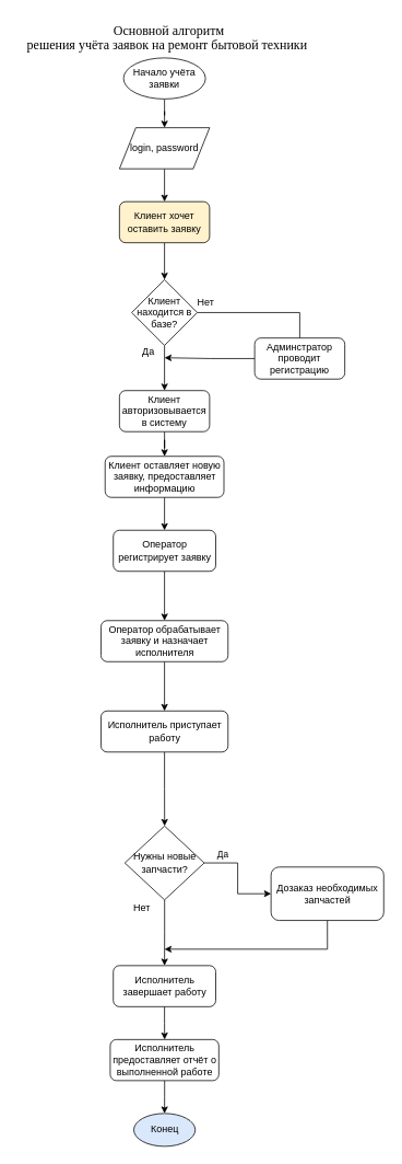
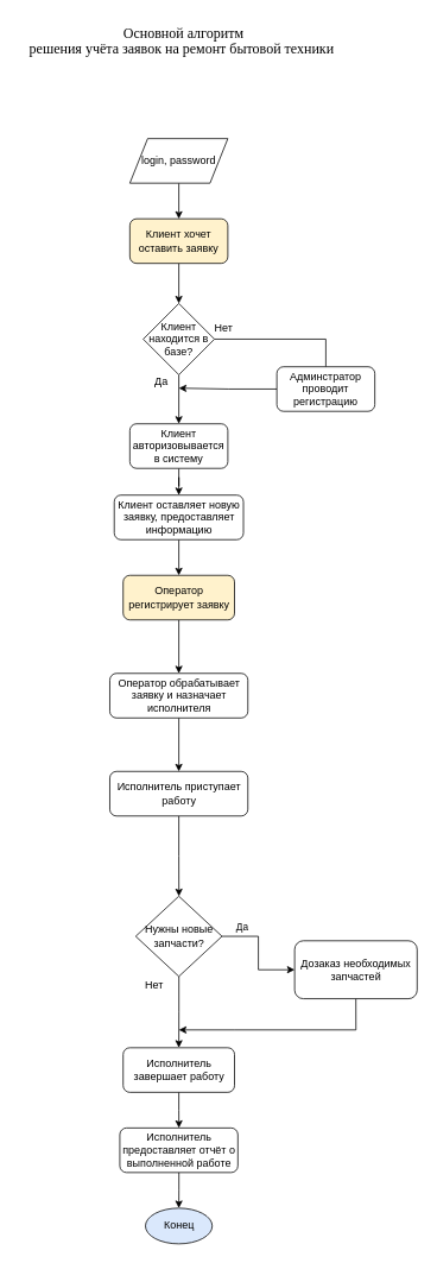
  <mxCell id="0" />
  <mxCell id="1" parent="0" />
  <mxCell id="2" style="edgeStyle=orthogonalEdgeStyle;rounded=0;orthogonalLoop=1;jettySize=auto;html=1;" edge="1" parent="1" source="24" target="26"><mxGeometry relative="1" as="geometry"><mxPoint x="205" y="835" as="sourcePoint" /><mxPoint x="200.04" y="855" as="targetPoint" /></mxGeometry></mxCell>
  <mxCell id="3" value="Да" style="edgeStyle=orthogonalEdgeStyle;rounded=0;orthogonalLoop=1;jettySize=auto;html=1;" edge="1" parent="1" source="28" target="5"><mxGeometry x="-0.615" y="10" relative="1" as="geometry"><mxPoint as="offset" /><mxPoint x="285" y="1080" as="sourcePoint" /></mxGeometry></mxCell>
  <mxCell id="4" style="edgeStyle=orthogonalEdgeStyle;rounded=0;orthogonalLoop=1;jettySize=auto;html=1;exitX=0.5;exitY=1;exitDx=0;exitDy=0;" edge="1" parent="1" source="5"><mxGeometry relative="1" as="geometry"><mxPoint x="200" y="1155" as="targetPoint" /><Array as="points"><mxPoint x="399" y="1155" /><mxPoint x="263" y="1155" /></Array></mxGeometry></mxCell>
  <mxCell id="5" value="Дозаказ необходимых запчастей" style="rounded=1;whiteSpace=wrap;html=1;fontSize=12;glass=0;strokeWidth=1;shadow=0;" vertex="1" parent="1"><mxGeometry x="330" y="1055" width="137.5" height="65" as="geometry" /></mxCell>
- <mxCell id="6" style="edgeStyle=orthogonalEdgeStyle;rounded=0;orthogonalLoop=1;jettySize=auto;html=1;" edge="1" parent="1" source="7" target="12"><mxGeometry relative="1" as="geometry"><mxPoint x="200" y="145" as="targetPoint" /></mxGeometry></mxCell>
- <mxCell id="7" value="Начало учёта заявки" style="ellipse;whiteSpace=wrap;html=1;" vertex="1" parent="1"><mxGeometry x="150" y="70" width="100" height="50" as="geometry" /></mxCell>
  <mxCell id="8" value="&lt;div&gt;&lt;span style=&quot;font-size: 12pt; line-height: 107%;&quot;&gt;&lt;font style=&quot;&quot; face=&quot;Times New Roman&quot;&gt;Основной алгоритм&lt;br&gt;решения учёта заявок на ремонт бытовой техники&lt;/font&gt;&lt;/span&gt;&lt;span style=&quot;font-style: italic; font-size: 12pt; line-height: 107%; font-family: &amp;quot;Times New Roman&amp;quot;, serif;&quot;&gt;&amp;nbsp;&lt;/span&gt;&lt;br&gt;&lt;/div&gt;" style="text;html=1;align=center;verticalAlign=middle;resizable=0;points=[];autosize=1;strokeColor=none;fillColor=none;" vertex="1" parent="1"><mxGeometry x="20" y="20" width="370" height="50" as="geometry" /></mxCell>
  <mxCell id="9" style="edgeStyle=orthogonalEdgeStyle;rounded=0;orthogonalLoop=1;jettySize=auto;html=1;" edge="1" parent="1" source="10" target="15"><mxGeometry relative="1" as="geometry" /></mxCell>
  <mxCell id="10" value="Клиент хочет оставить заявку" style="rounded=1;whiteSpace=wrap;html=1;fillColor=#fff2cc;" vertex="1" parent="1"><mxGeometry x="145" y="245" width="110" height="50" as="geometry" /></mxCell>
  <mxCell id="11" style="edgeStyle=orthogonalEdgeStyle;rounded=0;orthogonalLoop=1;jettySize=auto;html=1;" edge="1" parent="1" source="12" target="10"><mxGeometry relative="1" as="geometry" /></mxCell>
  <mxCell id="12" value="login, password" style="shape=parallelogram;perimeter=parallelogramPerimeter;whiteSpace=wrap;html=1;fixedSize=1;" vertex="1" parent="1"><mxGeometry x="145" y="155" width="110" height="50" as="geometry" /></mxCell>
  <mxCell id="13" style="edgeStyle=orthogonalEdgeStyle;rounded=0;orthogonalLoop=1;jettySize=auto;html=1;entryX=0.5;entryY=0;entryDx=0;entryDy=0;endArrow=none;" edge="1" parent="1" source="15" target="17"><mxGeometry relative="1" as="geometry" /></mxCell>
  <mxCell id="14" style="edgeStyle=orthogonalEdgeStyle;rounded=0;orthogonalLoop=1;jettySize=auto;html=1;" edge="1" parent="1" source="15" target="19"><mxGeometry relative="1" as="geometry"><mxPoint x="200" y="485" as="targetPoint" /></mxGeometry></mxCell>
  <mxCell id="15" value="Клиент находится в базе?" style="rhombus;whiteSpace=wrap;html=1;" vertex="1" parent="1"><mxGeometry x="160" y="340" width="80" height="80" as="geometry" /></mxCell>
  <mxCell id="16" style="rounded=0;orthogonalLoop=1;jettySize=auto;html=1;exitX=0;exitY=0.5;exitDx=0;exitDy=0;edgeStyle=orthogonalEdgeStyle;" edge="1" parent="1" source="17"><mxGeometry relative="1" as="geometry"><mxPoint x="200" y="435" as="targetPoint" /></mxGeometry></mxCell>
  <mxCell id="17" value="Админстратор проводит регистрацию" style="rounded=1;whiteSpace=wrap;html=1;" vertex="1" parent="1"><mxGeometry x="310" y="411" width="110" height="50" as="geometry" /></mxCell>
  <mxCell id="18" style="edgeStyle=orthogonalEdgeStyle;rounded=0;orthogonalLoop=1;jettySize=auto;html=1;" edge="1" parent="1" source="19" target="21"><mxGeometry relative="1" as="geometry" /></mxCell>
  <mxCell id="19" value="Клиент авторизовывается в систему" style="rounded=1;whiteSpace=wrap;html=1;" vertex="1" parent="1"><mxGeometry x="145" y="475" width="110" height="50" as="geometry" /></mxCell>
  <mxCell id="20" style="edgeStyle=orthogonalEdgeStyle;rounded=0;orthogonalLoop=1;jettySize=auto;html=1;" edge="1" parent="1" source="21" target="23"><mxGeometry relative="1" as="geometry" /></mxCell>
  <mxCell id="21" value="Клиент оставляет новую заявку, предоставляет информацию" style="rounded=1;whiteSpace=wrap;html=1;" vertex="1" parent="1"><mxGeometry x="127.5" y="555" width="145" height="50" as="geometry" /></mxCell>
  <mxCell id="22" style="edgeStyle=orthogonalEdgeStyle;rounded=0;orthogonalLoop=1;jettySize=auto;html=1;" edge="1" parent="1" source="23" target="24"><mxGeometry relative="1" as="geometry" /></mxCell>
- <mxCell id="23" value="Оператор регистрирует заявку" style="rounded=1;whiteSpace=wrap;html=1;" vertex="1" parent="1"><mxGeometry x="137.5" y="645" width="125" height="50" as="geometry" /></mxCell>
+ <mxCell id="23" value="Оператор регистрирует заявку" style="rounded=1;whiteSpace=wrap;html=1;fillColor=#fff2cc;" vertex="1" parent="1"><mxGeometry x="137.5" y="645" width="125" height="50" as="geometry" /></mxCell>
  <mxCell id="24" value="Оператор обрабатывает заявку и назначает исполнителя" style="rounded=1;whiteSpace=wrap;html=1;" vertex="1" parent="1"><mxGeometry x="122.5" y="755" width="155" height="50" as="geometry" /></mxCell>
  <mxCell id="25" style="edgeStyle=orthogonalEdgeStyle;rounded=0;orthogonalLoop=1;jettySize=auto;html=1;" edge="1" parent="1" source="26" target="28"><mxGeometry relative="1" as="geometry" /></mxCell>
  <mxCell id="26" value="Исполнитель приступает работу" style="rounded=1;whiteSpace=wrap;html=1;" vertex="1" parent="1"><mxGeometry x="122.5" y="865" width="155" height="50" as="geometry" /></mxCell>
  <mxCell id="27" style="edgeStyle=orthogonalEdgeStyle;rounded=0;orthogonalLoop=1;jettySize=auto;html=1;" edge="1" parent="1" source="28" target="30"><mxGeometry relative="1" as="geometry" /></mxCell>
  <mxCell id="28" value="Нужны новые запчасти?" style="rhombus;whiteSpace=wrap;html=1;" vertex="1" parent="1"><mxGeometry x="151.57" y="1005" width="96.87" height="90" as="geometry" /></mxCell>
  <mxCell id="29" style="edgeStyle=orthogonalEdgeStyle;rounded=0;orthogonalLoop=1;jettySize=auto;html=1;" edge="1" parent="1" source="30" target="33"><mxGeometry relative="1" as="geometry" /></mxCell>
  <mxCell id="30" value="Исполнитель завершает работу" style="rounded=1;whiteSpace=wrap;html=1;" vertex="1" parent="1"><mxGeometry x="137.5" y="1175" width="125" height="50" as="geometry" /></mxCell>
  <mxCell id="31" value="Нет" style="text;html=1;align=center;verticalAlign=middle;resizable=0;points=[];autosize=1;strokeColor=none;fillColor=none;" vertex="1" parent="1"><mxGeometry x="151.57" y="1090" width="40" height="30" as="geometry" /></mxCell>
  <mxCell id="32" style="edgeStyle=orthogonalEdgeStyle;rounded=0;orthogonalLoop=1;jettySize=auto;html=1;" edge="1" parent="1" source="33" target="34"><mxGeometry relative="1" as="geometry"><mxPoint x="200" y="1344" as="targetPoint" /></mxGeometry></mxCell>
  <mxCell id="33" value="Исполнитель предоставляет отчёт о выполненной работе" style="rounded=1;whiteSpace=wrap;html=1;" vertex="1" parent="1"><mxGeometry x="133.75" y="1265" width="132.5" height="50" as="geometry" /></mxCell>
  <mxCell id="34" value="Конец" style="ellipse;whiteSpace=wrap;html=1;fillColor=#dae8fc;" vertex="1" parent="1"><mxGeometry x="162.5" y="1355" width="75" height="40" as="geometry" /></mxCell>
  <mxCell id="35" value="Нет" style="text;html=1;align=center;verticalAlign=middle;resizable=0;points=[];autosize=1;strokeColor=none;fillColor=none;" vertex="1" parent="1"><mxGeometry x="230" y="353" width="40" height="30" as="geometry" /></mxCell>
  <mxCell id="36" value="Да" style="text;html=1;align=center;verticalAlign=middle;resizable=0;points=[];autosize=1;strokeColor=none;fillColor=none;" vertex="1" parent="1"><mxGeometry x="160" y="413" width="40" height="30" as="geometry" /></mxCell>
